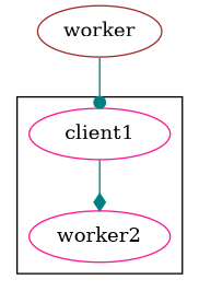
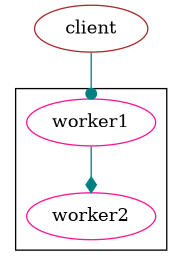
  digraph {
    node [color=deeppink]
    edge [color=teal]
-   worker1 [label=client1]
+   worker1
    worker2
-   client [color=brown label=worker]
+   client [color=brown]
    subgraph cluster_1 {
      ip="127.0.0.1"
      worker1
      worker2
    }
    worker1 -> worker2 [arrowhead=diamond priority=2]
    client -> worker1 [arrowhead=dot]
  }
